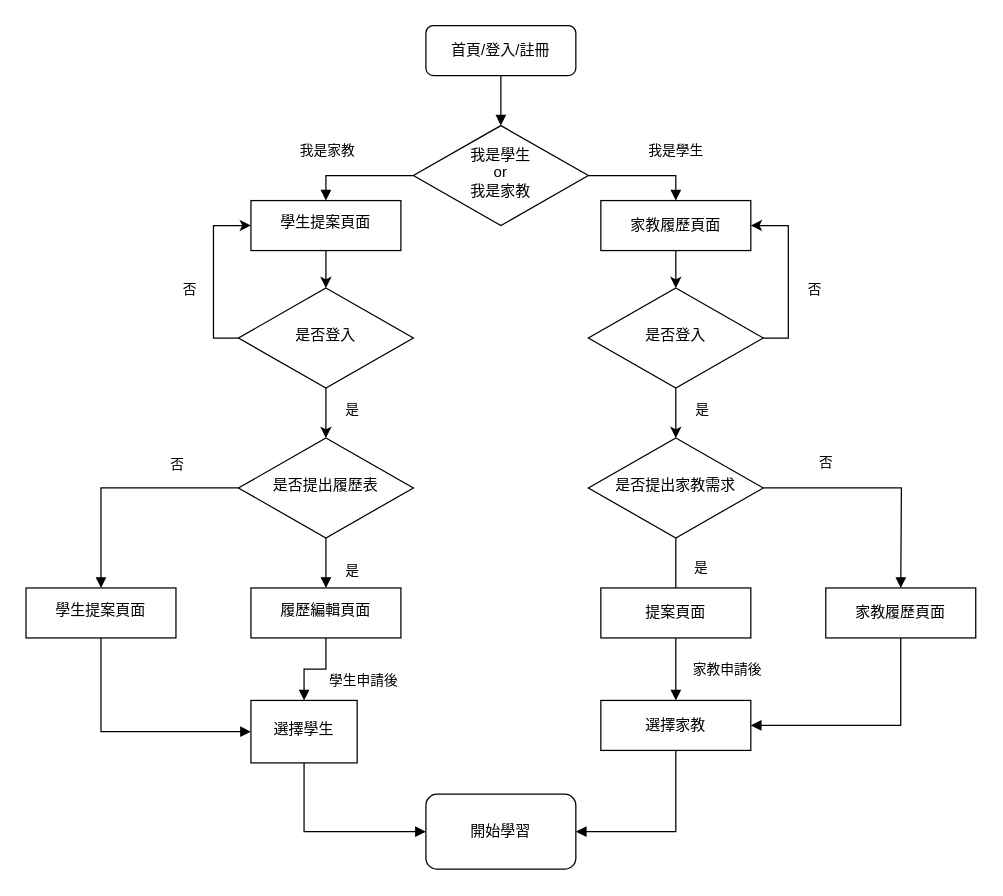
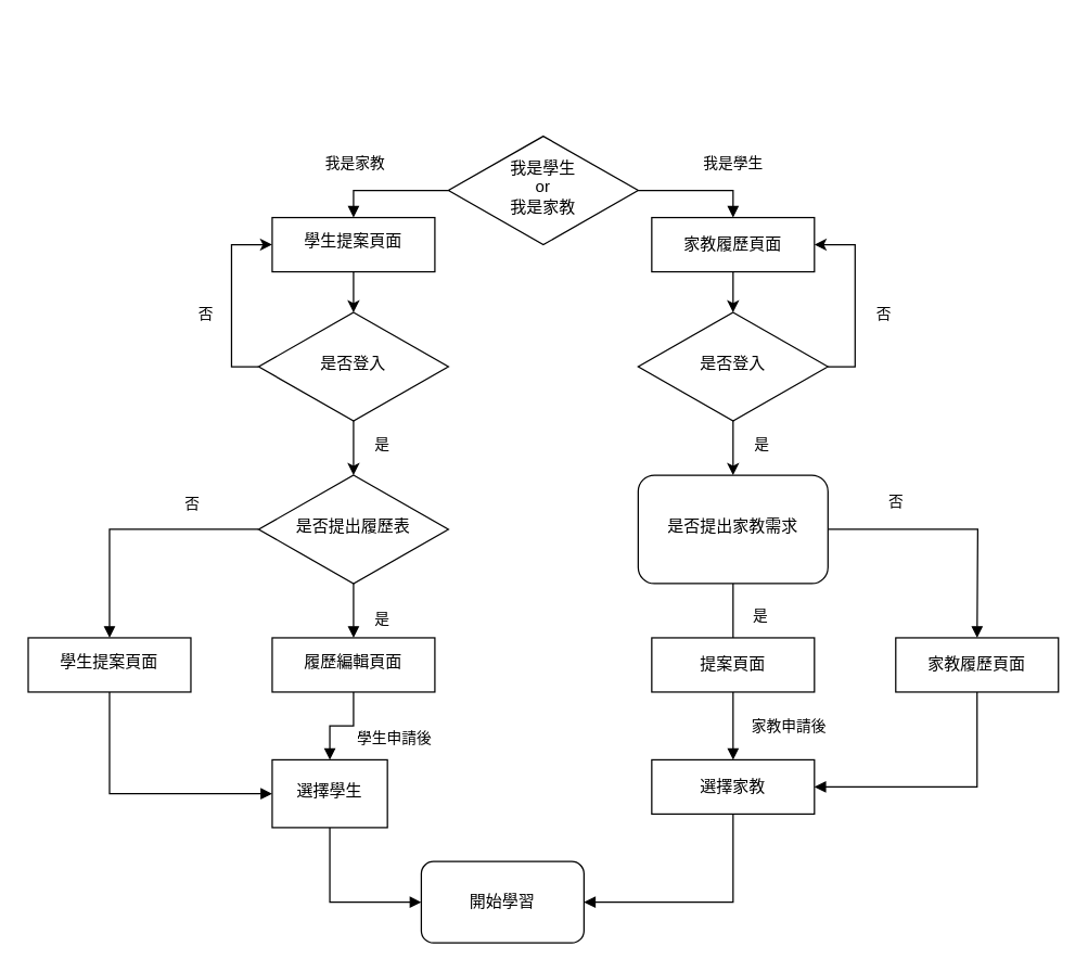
  <mxCell id="0" />
  <mxCell id="1" parent="0" />
- <mxCell id="2" value="" style="rounded=0;html=1;jettySize=auto;orthogonalLoop=1;fontSize=11;endArrow=block;endFill=1;strokeWidth=1;shadow=0;labelBackgroundColor=none;edgeStyle=orthogonalEdgeStyle;exitX=0.5;exitY=1;exitDx=0;exitDy=0;" parent="1" source="3" target="7" edge="1"><mxGeometry relative="1" as="geometry" /></mxCell>
- <mxCell id="3" value="首頁/登入/註冊" style="rounded=1;whiteSpace=wrap;html=1;fontSize=12;glass=0;strokeWidth=1;shadow=0;" parent="1" vertex="1"><mxGeometry x="340" y="20" width="120" height="40" as="geometry" /></mxCell>
  <mxCell id="4" value="我是學生" style="rounded=0;html=1;jettySize=auto;orthogonalLoop=1;fontSize=11;endArrow=block;endFill=1;strokeWidth=1;shadow=0;labelBackgroundColor=none;edgeStyle=orthogonalEdgeStyle;exitX=1;exitY=0.5;exitDx=0;exitDy=0;strokeColor=default;entryX=0.5;entryY=0;entryDx=0;entryDy=0;" parent="1" source="7" target="34" edge="1"><mxGeometry x="0.556" y="-20" relative="1" as="geometry"><mxPoint x="20" y="-20" as="offset" /><mxPoint x="550" y="170" as="targetPoint" /></mxGeometry></mxCell>
  <mxCell id="5" value="" style="edgeStyle=orthogonalEdgeStyle;rounded=0;orthogonalLoop=1;jettySize=auto;html=1;exitX=0;exitY=0.5;exitDx=0;exitDy=0;endArrow=block;endFill=1;entryX=0.5;entryY=0;entryDx=0;entryDy=0;" parent="1" source="7" target="32" edge="1"><mxGeometry relative="1" as="geometry"><mxPoint x="380" y="160" as="sourcePoint" /><mxPoint x="300" y="170" as="targetPoint" /><Array as="points"><mxPoint x="260" y="140" /></Array></mxGeometry></mxCell>
  <mxCell id="6" value="我是家教" style="edgeLabel;html=1;align=center;verticalAlign=middle;resizable=0;points=[];" vertex="1" connectable="0" parent="5"><mxGeometry x="0.083" y="-1" relative="1" as="geometry"><mxPoint x="-21" y="-20" as="offset" /></mxGeometry></mxCell>
  <mxCell id="7" value="我是學生&lt;div&gt;or&lt;/div&gt;&lt;div&gt;我是家教&lt;/div&gt;" style="rhombus;whiteSpace=wrap;html=1;shadow=0;fontFamily=Helvetica;fontSize=12;align=center;strokeWidth=1;spacing=6;spacingTop=-4;" parent="1" vertex="1"><mxGeometry x="330" y="100" width="140" height="80" as="geometry" /></mxCell>
  <mxCell id="8" value="是" style="rounded=0;html=1;jettySize=auto;orthogonalLoop=1;fontSize=11;endArrow=none;endFill=1;strokeWidth=1;shadow=0;labelBackgroundColor=none;edgeStyle=orthogonalEdgeStyle;" parent="1" source="10" target="13" edge="1"><mxGeometry x="0.2" y="20" relative="1" as="geometry"><mxPoint as="offset" /></mxGeometry></mxCell>
  <mxCell id="9" value="否" style="edgeStyle=orthogonalEdgeStyle;rounded=0;html=1;jettySize=auto;orthogonalLoop=1;fontSize=11;endArrow=block;endFill=1;strokeWidth=1;shadow=0;labelBackgroundColor=none;" parent="1" source="10" edge="1"><mxGeometry x="-0.474" y="20" relative="1" as="geometry"><mxPoint as="offset" /><mxPoint x="720" y="470" as="targetPoint" /></mxGeometry></mxCell>
- <mxCell id="10" value="是否提出家教需求" style="rhombus;whiteSpace=wrap;html=1;shadow=0;fontFamily=Helvetica;fontSize=12;align=center;strokeWidth=1;spacing=6;spacingTop=-4;" parent="1" vertex="1"><mxGeometry x="470" y="350" width="140" height="80" as="geometry" /></mxCell>
+ <mxCell id="10" value="是否提出家教需求" style="whiteSpace=wrap;html=1;shadow=0;fontFamily=Helvetica;fontSize=12;align=center;strokeWidth=1;spacing=6;spacingTop=-4;rounded=1;" parent="1" vertex="1"><mxGeometry x="470" y="350" width="140" height="80" as="geometry" /></mxCell>
  <mxCell id="11" value="" style="edgeStyle=orthogonalEdgeStyle;rounded=0;orthogonalLoop=1;jettySize=auto;html=1;flowAnimation=0;endArrow=block;endFill=1;" parent="1" source="13" target="17" edge="1"><mxGeometry relative="1" as="geometry" /></mxCell>
  <mxCell id="12" value="家教申請後" style="edgeLabel;html=1;align=center;verticalAlign=middle;resizable=0;points=[];" parent="11" connectable="0" vertex="1"><mxGeometry x="-0.028" y="6" relative="1" as="geometry"><mxPoint x="34" as="offset" /></mxGeometry></mxCell>
  <mxCell id="13" value="提案頁面" style="rounded=0;whiteSpace=wrap;html=1;fontSize=12;glass=0;strokeWidth=1;shadow=0;" parent="1" vertex="1"><mxGeometry x="480" y="470" width="120" height="40" as="geometry" /></mxCell>
  <mxCell id="14" style="edgeStyle=orthogonalEdgeStyle;rounded=0;orthogonalLoop=1;jettySize=auto;html=1;exitX=0.5;exitY=1;exitDx=0;exitDy=0;entryX=1;entryY=0.5;entryDx=0;entryDy=0;endArrow=block;endFill=1;" parent="1" source="15" target="17" edge="1"><mxGeometry relative="1" as="geometry"><mxPoint x="720" y="510" as="sourcePoint" /></mxGeometry></mxCell>
  <mxCell id="15" value="家教履歷頁面" style="rounded=0;whiteSpace=wrap;html=1;fontSize=12;glass=0;strokeWidth=1;shadow=0;" parent="1" vertex="1"><mxGeometry x="660" y="470" width="120" height="40" as="geometry" /></mxCell>
  <mxCell id="16" value="" style="edgeStyle=orthogonalEdgeStyle;rounded=0;orthogonalLoop=1;jettySize=auto;html=1;entryX=1;entryY=0.5;entryDx=0;entryDy=0;exitX=0.5;exitY=1;exitDx=0;exitDy=0;endArrow=block;endFill=1;" parent="1" source="17" target="18" edge="1"><mxGeometry relative="1" as="geometry" /></mxCell>
  <mxCell id="17" value="&lt;div&gt;選擇家教&lt;/div&gt;" style="whiteSpace=wrap;html=1;rounded=0;glass=0;strokeWidth=1;shadow=0;" parent="1" vertex="1"><mxGeometry x="480" y="560" width="120" height="40" as="geometry" /></mxCell>
- <mxCell id="18" value="開始學習" style="whiteSpace=wrap;html=1;rounded=1;glass=0;strokeWidth=1;shadow=0;" parent="1" vertex="1"><mxGeometry x="340" y="635" width="120" height="60" as="geometry" /></mxCell>
+ <mxCell id="18" value="開始學習" style="whiteSpace=wrap;html=1;rounded=1;glass=0;strokeWidth=1;shadow=0;" parent="1" vertex="1"><mxGeometry x="310" y="635" width="120" height="60" as="geometry" /></mxCell>
  <mxCell id="19" value="" style="edgeStyle=orthogonalEdgeStyle;rounded=0;orthogonalLoop=1;jettySize=auto;html=1;endArrow=block;endFill=1;" parent="1" source="23" target="26" edge="1"><mxGeometry relative="1" as="geometry" /></mxCell>
  <mxCell id="20" value="是" style="edgeLabel;html=1;align=center;verticalAlign=middle;resizable=0;points=[];" parent="19" connectable="0" vertex="1"><mxGeometry x="0.053" relative="1" as="geometry"><mxPoint x="20" y="4" as="offset" /></mxGeometry></mxCell>
  <mxCell id="21" value="" style="edgeStyle=orthogonalEdgeStyle;rounded=0;orthogonalLoop=1;jettySize=auto;html=1;endArrow=block;endFill=1;" parent="1" source="23" target="30" edge="1"><mxGeometry relative="1" as="geometry" /></mxCell>
  <mxCell id="22" value="否" style="edgeLabel;html=1;align=center;verticalAlign=middle;resizable=0;points=[];" parent="21" connectable="0" vertex="1"><mxGeometry x="-0.126" y="-4" relative="1" as="geometry"><mxPoint x="33" y="-16" as="offset" /></mxGeometry></mxCell>
  <mxCell id="23" value="是否提出履歷表" style="rhombus;whiteSpace=wrap;html=1;shadow=0;fontFamily=Helvetica;fontSize=12;align=center;strokeWidth=1;spacing=6;spacingTop=-4;" parent="1" vertex="1"><mxGeometry x="190" y="350" width="140" height="80" as="geometry" /></mxCell>
  <mxCell id="24" value="" style="edgeStyle=orthogonalEdgeStyle;rounded=0;orthogonalLoop=1;jettySize=auto;html=1;endArrow=block;endFill=1;" parent="1" source="26" target="28" edge="1"><mxGeometry relative="1" as="geometry" /></mxCell>
  <mxCell id="25" value="學生申請後" style="edgeLabel;html=1;align=center;verticalAlign=middle;resizable=0;points=[];" parent="24" connectable="0" vertex="1"><mxGeometry x="-0.167" y="8" relative="1" as="geometry"><mxPoint x="32" as="offset" /></mxGeometry></mxCell>
  <mxCell id="26" value="履歷編輯頁面" style="whiteSpace=wrap;html=1;shadow=0;strokeWidth=1;spacing=6;spacingTop=-4;" parent="1" vertex="1"><mxGeometry x="200" y="470" width="120" height="40" as="geometry" /></mxCell>
  <mxCell id="27" style="edgeStyle=orthogonalEdgeStyle;rounded=0;orthogonalLoop=1;jettySize=auto;html=1;exitX=0.5;exitY=1;exitDx=0;exitDy=0;entryX=0;entryY=0.5;entryDx=0;entryDy=0;endArrow=block;endFill=1;" parent="1" source="28" target="18" edge="1"><mxGeometry relative="1" as="geometry" /></mxCell>
  <mxCell id="28" value="選擇學生" style="whiteSpace=wrap;html=1;shadow=0;strokeWidth=1;spacing=6;spacingTop=-4;" parent="1" vertex="1"><mxGeometry x="200" y="560" width="85" height="50" as="geometry" /></mxCell>
  <mxCell id="29" style="edgeStyle=orthogonalEdgeStyle;rounded=0;orthogonalLoop=1;jettySize=auto;html=1;exitX=0.5;exitY=1;exitDx=0;exitDy=0;entryX=0;entryY=0.5;entryDx=0;entryDy=0;endArrow=block;endFill=1;" parent="1" source="30" target="28" edge="1"><mxGeometry relative="1" as="geometry" /></mxCell>
  <mxCell id="30" value="學生提案頁面" style="whiteSpace=wrap;html=1;shadow=0;strokeWidth=1;spacing=6;spacingTop=-4;" parent="1" vertex="1"><mxGeometry x="20" y="470" width="120" height="40" as="geometry" /></mxCell>
  <mxCell id="31" value="" style="edgeStyle=orthogonalEdgeStyle;rounded=0;orthogonalLoop=1;jettySize=auto;html=1;entryX=0.5;entryY=0;entryDx=0;entryDy=0;" edge="1" parent="1" source="32" target="39"><mxGeometry relative="1" as="geometry" /></mxCell>
  <mxCell id="32" value="學生提案頁面" style="whiteSpace=wrap;html=1;shadow=0;strokeWidth=1;spacing=6;spacingTop=-4;" vertex="1" parent="1"><mxGeometry x="200" y="160" width="120" height="40" as="geometry" /></mxCell>
  <mxCell id="33" value="" style="edgeStyle=orthogonalEdgeStyle;rounded=0;orthogonalLoop=1;jettySize=auto;html=1;entryX=0.5;entryY=0;entryDx=0;entryDy=0;" edge="1" parent="1" source="34" target="44"><mxGeometry relative="1" as="geometry" /></mxCell>
  <mxCell id="34" value="家教履歷頁面" style="rounded=0;whiteSpace=wrap;html=1;fontSize=12;glass=0;strokeWidth=1;shadow=0;" vertex="1" parent="1"><mxGeometry x="480" y="160" width="120" height="40" as="geometry" /></mxCell>
  <mxCell id="35" value="" style="edgeStyle=orthogonalEdgeStyle;rounded=0;orthogonalLoop=1;jettySize=auto;html=1;" edge="1" parent="1" source="39" target="23"><mxGeometry relative="1" as="geometry" /></mxCell>
  <mxCell id="36" value="是" style="edgeLabel;html=1;align=center;verticalAlign=middle;resizable=0;points=[];" vertex="1" connectable="0" parent="35"><mxGeometry x="-0.18" y="1" relative="1" as="geometry"><mxPoint x="19" as="offset" /></mxGeometry></mxCell>
  <mxCell id="37" style="edgeStyle=orthogonalEdgeStyle;rounded=0;orthogonalLoop=1;jettySize=auto;html=1;exitX=0;exitY=0.5;exitDx=0;exitDy=0;entryX=0;entryY=0.5;entryDx=0;entryDy=0;" edge="1" parent="1" source="39" target="32"><mxGeometry relative="1" as="geometry" /></mxCell>
  <mxCell id="38" value="否" style="edgeLabel;html=1;align=center;verticalAlign=middle;resizable=0;points=[];" vertex="1" connectable="0" parent="37"><mxGeometry x="0.023" y="2" relative="1" as="geometry"><mxPoint x="-18" y="12" as="offset" /></mxGeometry></mxCell>
  <mxCell id="39" value="是否登入" style="rhombus;whiteSpace=wrap;html=1;shadow=0;fontFamily=Helvetica;fontSize=12;align=center;strokeWidth=1;spacing=6;spacingTop=-4;" vertex="1" parent="1"><mxGeometry x="190" y="230" width="140" height="80" as="geometry" /></mxCell>
  <mxCell id="40" value="" style="edgeStyle=orthogonalEdgeStyle;rounded=0;orthogonalLoop=1;jettySize=auto;html=1;" edge="1" parent="1" source="44" target="10"><mxGeometry relative="1" as="geometry" /></mxCell>
  <mxCell id="41" value="是" style="edgeLabel;html=1;align=center;verticalAlign=middle;resizable=0;points=[];" vertex="1" connectable="0" parent="40"><mxGeometry x="-0.18" y="-1" relative="1" as="geometry"><mxPoint x="21" as="offset" /></mxGeometry></mxCell>
  <mxCell id="42" style="edgeStyle=orthogonalEdgeStyle;rounded=0;orthogonalLoop=1;jettySize=auto;html=1;exitX=1;exitY=0.5;exitDx=0;exitDy=0;entryX=1;entryY=0.5;entryDx=0;entryDy=0;" edge="1" parent="1" source="44" target="34"><mxGeometry relative="1" as="geometry" /></mxCell>
  <mxCell id="43" value="否" style="edgeLabel;html=1;align=center;verticalAlign=middle;resizable=0;points=[];" vertex="1" connectable="0" parent="42"><mxGeometry x="-0.063" y="-1" relative="1" as="geometry"><mxPoint x="19" y="6" as="offset" /></mxGeometry></mxCell>
  <mxCell id="44" value="是否登入" style="rhombus;whiteSpace=wrap;html=1;shadow=0;fontFamily=Helvetica;fontSize=12;align=center;strokeWidth=1;spacing=6;spacingTop=-4;" vertex="1" parent="1"><mxGeometry x="470" y="230" width="140" height="80" as="geometry" /></mxCell>
